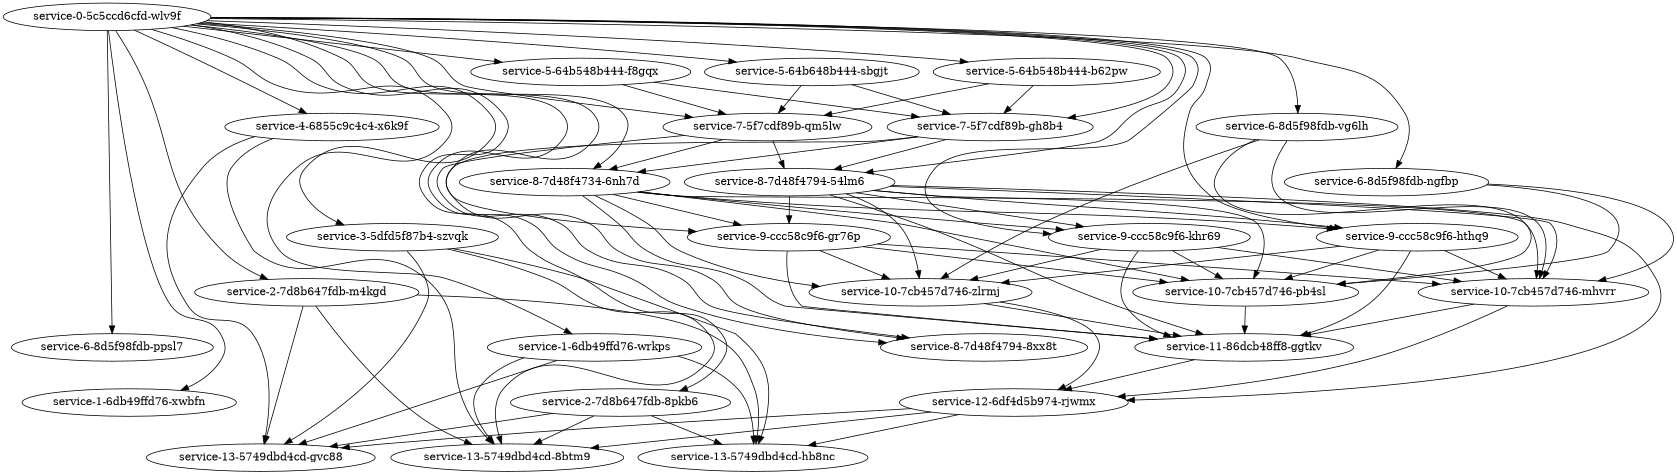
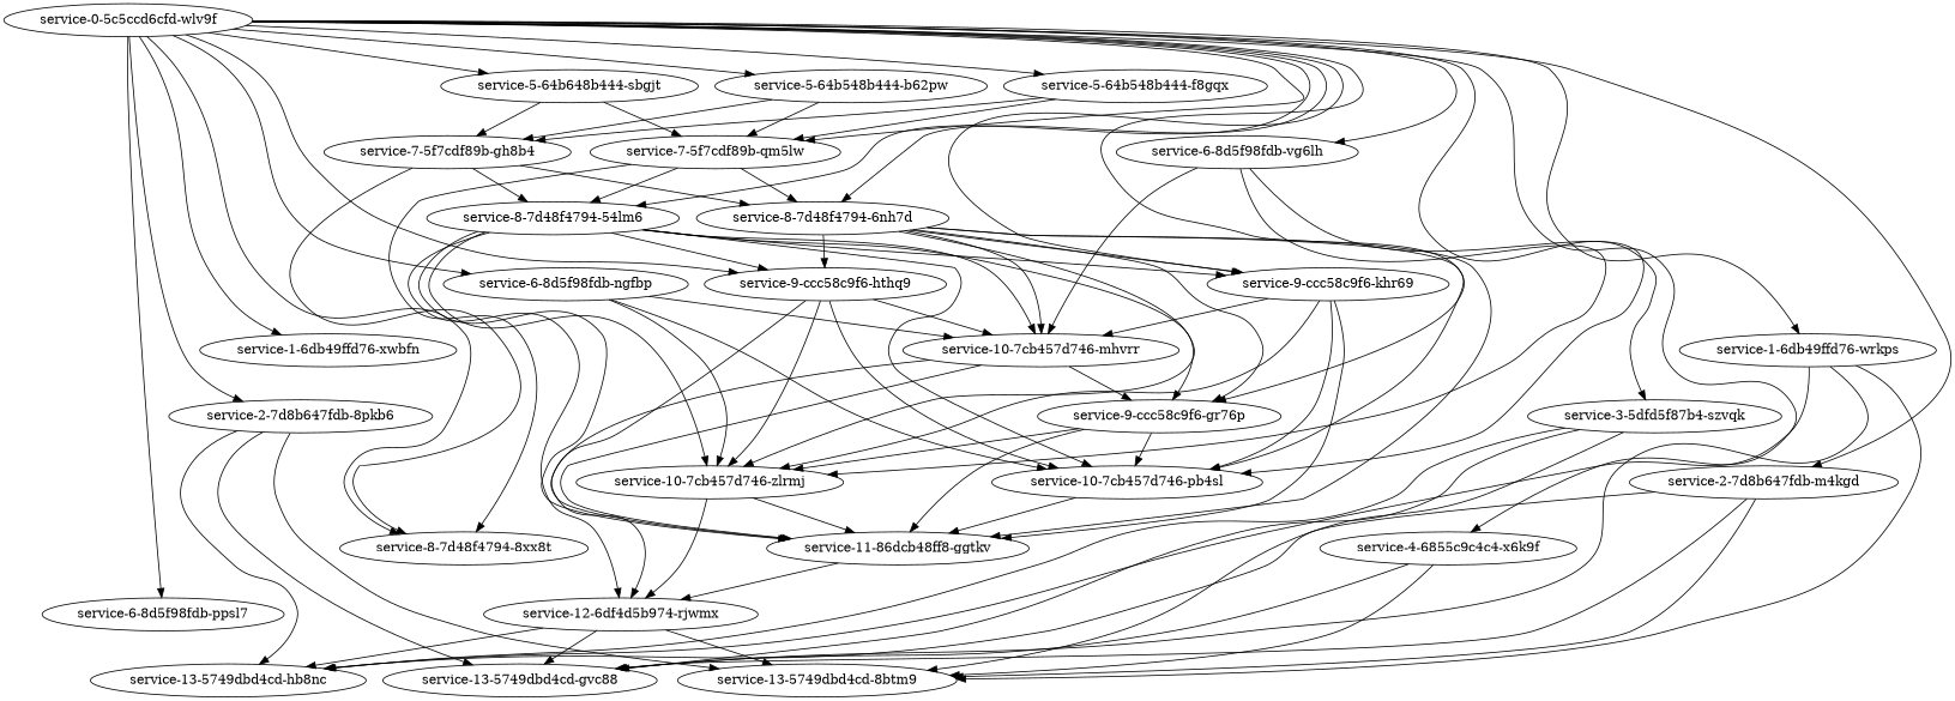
  strict digraph {
    node [num_rejected=0 queue_size=14 queue_use=0 weight=0]
    edge [weight=0]
    "service-1-6db49ffd76-wrkps" [queue_size=11]
    "service-13-5749dbd4cd-8btm9"
    "service-13-5749dbd4cd-hb8nc"
    "service-13-5749dbd4cd-gvc88"
    "service-10-7cb457d746-pb4sl" [queue_size=8]
    "service-11-86dcb48ff8-ggtkv" [num_rejected=7 queue_size=6 queue_use=6]
    "service-12-6df4d5b974-rjwmx" [queue_use=13]
    "service-6-8d5f98fdb-vg6lh" [queue_size=13]
    "service-10-7cb457d746-zlrmj" [queue_size=8 queue_use=8]
    "service-10-7cb457d746-mhvrr" [queue_size=8 queue_use=7]
    "service-6-8d5f98fdb-ppsl7" [queue_size=13]
    "service-1-6db49ffd76-xwbfn" [queue_size=11]
    "service-0-5c5ccd6cfd-wlv9f" [num_rejected=13 queue_use=14]
    "service-9-ccc58c9f6-gr76p" [queue_size=12 queue_use=5]
    "service-8-7d48f4794-54lm6" [queue_size=7 queue_use=7]
    "service-9-ccc58c9f6-hthq9" [queue_size=12 queue_use=1]
    "service-2-7d8b647fdb-8pkb6" [queue_size=5]
    "service-4-6855c9c4c4-x6k9f" [queue_size=12]
    n19 [label="service-5-64b648b444-sbgjt" queue_size=5]
    "service-8-7d48f4794-8xx8t" [queue_size=7]
    "service-3-5dfd5f87b4-szvqk" [queue_size=10]
-   "service-8-7d48f4794-6nh7d" [queue_size=7 queue_use=3 label="service-8-7d48f4734-6nh7d"]
+   "service-8-7d48f4794-6nh7d" [queue_size=7 queue_use=3]
    "service-9-ccc58c9f6-khr69" [queue_size=12 queue_use=1]
    "service-6-8d5f98fdb-ngfbp" [queue_size=13]
    "service-2-7d8b647fdb-m4kgd" [queue_size=5]
    "service-7-5f7cdf89b-gh8b4" [queue_size=9]
    "service-5-64b548b444-b62pw" [queue_size=5]
    "service-5-64b548b444-f8gqx" [queue_size=5]
    "service-7-5f7cdf89b-qm5lw" [queue_size=9 queue_use=4]
    "service-1-6db49ffd76-wrkps" -> "service-13-5749dbd4cd-8btm9"
    "service-1-6db49ffd76-wrkps" -> "service-13-5749dbd4cd-hb8nc"
    "service-1-6db49ffd76-wrkps" -> "service-13-5749dbd4cd-gvc88"
    "service-10-7cb457d746-pb4sl" -> "service-11-86dcb48ff8-ggtkv"
    "service-11-86dcb48ff8-ggtkv" -> "service-12-6df4d5b974-rjwmx"
    "service-12-6df4d5b974-rjwmx" -> "service-13-5749dbd4cd-8btm9"
    "service-12-6df4d5b974-rjwmx" -> "service-13-5749dbd4cd-hb8nc"
    "service-12-6df4d5b974-rjwmx" -> "service-13-5749dbd4cd-gvc88"
    "service-6-8d5f98fdb-vg6lh" -> "service-10-7cb457d746-pb4sl"
    "service-6-8d5f98fdb-vg6lh" -> "service-10-7cb457d746-zlrmj"
    "service-6-8d5f98fdb-vg6lh" -> "service-10-7cb457d746-mhvrr"
    "service-10-7cb457d746-zlrmj" -> "service-11-86dcb48ff8-ggtkv"
    "service-10-7cb457d746-zlrmj" -> "service-12-6df4d5b974-rjwmx"
    "service-10-7cb457d746-mhvrr" -> "service-11-86dcb48ff8-ggtkv"
    "service-10-7cb457d746-mhvrr" -> "service-12-6df4d5b974-rjwmx"
    "service-0-5c5ccd6cfd-wlv9f" -> "service-1-6db49ffd76-wrkps"
    "service-0-5c5ccd6cfd-wlv9f" -> "service-6-8d5f98fdb-vg6lh"
    "service-0-5c5ccd6cfd-wlv9f" -> "service-6-8d5f98fdb-ppsl7"
    "service-0-5c5ccd6cfd-wlv9f" -> "service-1-6db49ffd76-xwbfn"
    "service-0-5c5ccd6cfd-wlv9f" -> "service-9-ccc58c9f6-gr76p"
    "service-0-5c5ccd6cfd-wlv9f" -> "service-8-7d48f4794-54lm6"
    "service-0-5c5ccd6cfd-wlv9f" -> "service-9-ccc58c9f6-hthq9"
    "service-0-5c5ccd6cfd-wlv9f" -> "service-2-7d8b647fdb-8pkb6"
    "service-0-5c5ccd6cfd-wlv9f" -> "service-4-6855c9c4c4-x6k9f"
    "service-0-5c5ccd6cfd-wlv9f" -> n19
    "service-0-5c5ccd6cfd-wlv9f" -> "service-8-7d48f4794-8xx8t"
    "service-0-5c5ccd6cfd-wlv9f" -> "service-3-5dfd5f87b4-szvqk"
    "service-0-5c5ccd6cfd-wlv9f" -> "service-8-7d48f4794-6nh7d"
    "service-0-5c5ccd6cfd-wlv9f" -> "service-9-ccc58c9f6-khr69"
    "service-0-5c5ccd6cfd-wlv9f" -> "service-6-8d5f98fdb-ngfbp"
    "service-0-5c5ccd6cfd-wlv9f" -> "service-2-7d8b647fdb-m4kgd"
-   "service-0-5c5ccd6cfd-wlv9f" -> "service-7-5f7cdf89b-gh8b4"
    "service-0-5c5ccd6cfd-wlv9f" -> "service-5-64b548b444-b62pw"
    "service-0-5c5ccd6cfd-wlv9f" -> "service-5-64b548b444-f8gqx"
    "service-0-5c5ccd6cfd-wlv9f" -> "service-7-5f7cdf89b-qm5lw"
    "service-9-ccc58c9f6-gr76p" -> "service-10-7cb457d746-pb4sl"
    "service-9-ccc58c9f6-gr76p" -> "service-11-86dcb48ff8-ggtkv"
    "service-9-ccc58c9f6-gr76p" -> "service-10-7cb457d746-zlrmj"
-   "service-9-ccc58c9f6-gr76p" -> "service-10-7cb457d746-mhvrr"
+   "service-10-7cb457d746-mhvrr" -> "service-9-ccc58c9f6-gr76p"
    "service-8-7d48f4794-54lm6" -> "service-10-7cb457d746-pb4sl"
    "service-8-7d48f4794-54lm6" -> "service-11-86dcb48ff8-ggtkv"
    "service-8-7d48f4794-54lm6" -> "service-12-6df4d5b974-rjwmx"
    "service-8-7d48f4794-54lm6" -> "service-10-7cb457d746-zlrmj"
    "service-8-7d48f4794-54lm6" -> "service-10-7cb457d746-mhvrr"
    "service-8-7d48f4794-54lm6" -> "service-9-ccc58c9f6-gr76p"
    "service-8-7d48f4794-54lm6" -> "service-9-ccc58c9f6-hthq9"
    "service-8-7d48f4794-54lm6" -> "service-9-ccc58c9f6-khr69"
    "service-9-ccc58c9f6-hthq9" -> "service-10-7cb457d746-pb4sl"
    "service-9-ccc58c9f6-hthq9" -> "service-11-86dcb48ff8-ggtkv"
    "service-9-ccc58c9f6-hthq9" -> "service-10-7cb457d746-zlrmj"
    "service-9-ccc58c9f6-hthq9" -> "service-10-7cb457d746-mhvrr"
    "service-2-7d8b647fdb-8pkb6" -> "service-13-5749dbd4cd-8btm9"
    "service-2-7d8b647fdb-8pkb6" -> "service-13-5749dbd4cd-hb8nc"
    "service-2-7d8b647fdb-8pkb6" -> "service-13-5749dbd4cd-gvc88"
    "service-4-6855c9c4c4-x6k9f" -> "service-13-5749dbd4cd-8btm9"
    "service-4-6855c9c4c4-x6k9f" -> "service-13-5749dbd4cd-gvc88"
    n19 -> "service-7-5f7cdf89b-gh8b4"
    n19 -> "service-7-5f7cdf89b-qm5lw"
    "service-3-5dfd5f87b4-szvqk" -> "service-13-5749dbd4cd-8btm9"
    "service-3-5dfd5f87b4-szvqk" -> "service-13-5749dbd4cd-hb8nc"
    "service-3-5dfd5f87b4-szvqk" -> "service-13-5749dbd4cd-gvc88"
    "service-8-7d48f4794-6nh7d" -> "service-10-7cb457d746-pb4sl"
    "service-8-7d48f4794-6nh7d" -> "service-11-86dcb48ff8-ggtkv"
    "service-8-7d48f4794-6nh7d" -> "service-10-7cb457d746-zlrmj"
    "service-8-7d48f4794-6nh7d" -> "service-10-7cb457d746-mhvrr"
    "service-8-7d48f4794-6nh7d" -> "service-9-ccc58c9f6-gr76p"
    "service-8-7d48f4794-6nh7d" -> "service-9-ccc58c9f6-hthq9"
    "service-8-7d48f4794-6nh7d" -> "service-9-ccc58c9f6-khr69"
    "service-9-ccc58c9f6-khr69" -> "service-10-7cb457d746-pb4sl"
    "service-9-ccc58c9f6-khr69" -> "service-11-86dcb48ff8-ggtkv"
    "service-9-ccc58c9f6-khr69" -> "service-10-7cb457d746-zlrmj"
    "service-9-ccc58c9f6-khr69" -> "service-10-7cb457d746-mhvrr"
    "service-6-8d5f98fdb-ngfbp" -> "service-10-7cb457d746-pb4sl"
+   "service-6-8d5f98fdb-ngfbp" -> "service-10-7cb457d746-zlrmj"
    "service-6-8d5f98fdb-ngfbp" -> "service-10-7cb457d746-mhvrr"
    "service-2-7d8b647fdb-m4kgd" -> "service-13-5749dbd4cd-8btm9"
    "service-2-7d8b647fdb-m4kgd" -> "service-13-5749dbd4cd-hb8nc"
    "service-2-7d8b647fdb-m4kgd" -> "service-13-5749dbd4cd-gvc88"
    "service-7-5f7cdf89b-gh8b4" -> "service-8-7d48f4794-54lm6"
    "service-7-5f7cdf89b-gh8b4" -> "service-8-7d48f4794-8xx8t"
    "service-7-5f7cdf89b-gh8b4" -> "service-8-7d48f4794-6nh7d"
    "service-5-64b548b444-b62pw" -> "service-7-5f7cdf89b-gh8b4"
    "service-5-64b548b444-b62pw" -> "service-7-5f7cdf89b-qm5lw"
    "service-5-64b548b444-f8gqx" -> "service-7-5f7cdf89b-gh8b4"
    "service-5-64b548b444-f8gqx" -> "service-7-5f7cdf89b-qm5lw"
    "service-7-5f7cdf89b-qm5lw" -> "service-8-7d48f4794-54lm6"
    "service-7-5f7cdf89b-qm5lw" -> "service-8-7d48f4794-8xx8t"
    "service-7-5f7cdf89b-qm5lw" -> "service-8-7d48f4794-6nh7d"
  }
